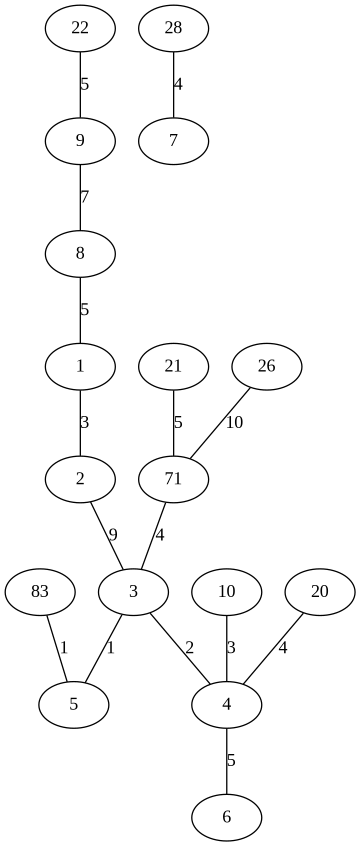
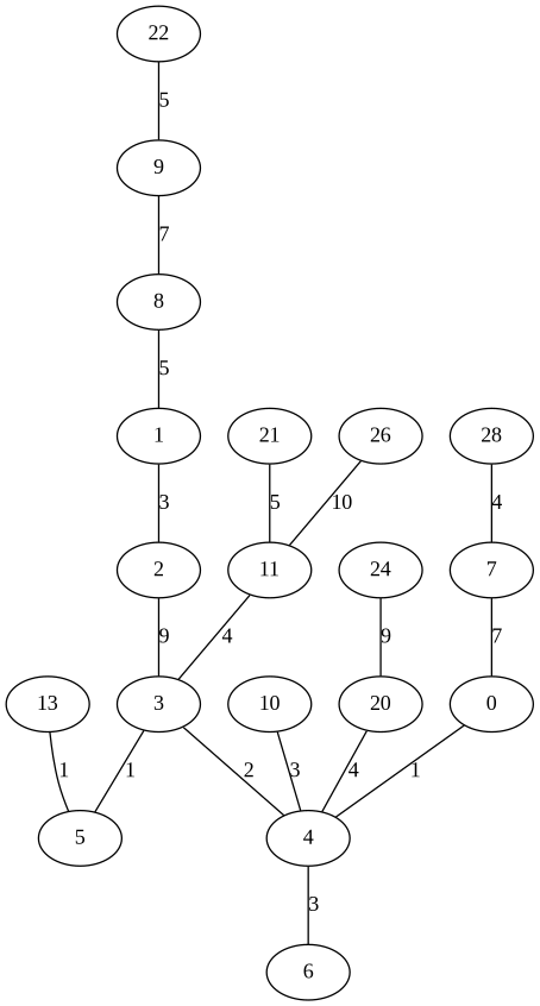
  graph {
    fontname="Liberation Serif"
    node [fontname="Liberation Serif"]
    edge [fontname="Liberation Serif"]
+   n1 [label=0]
    n2 [label=4]
    n3 [label=6]
    n4 [label=2]
    n5 [label=3]
    n6 [label=5]
-   n7 [label=83]
+   n7 [label=13]
    n8 [label=1]
    n9 [label=10]
    n10 [label=28]
    n11 [label=7]
-   n12 [label=71]
+   n12 [label=11]
    n13 [label=20]
    n14 [label=8]
    n15 [label=21]
    n16 [label=22]
    n17 [label=9]
+   n18 [label=24]
    n19 [label=26]
-   n2 -- n3 [label=5]
+   n1 -- n2 [label=1]
+   n2 -- n3 [label=3]
    n4 -- n5 [label=9]
    n5 -- n2 [label=2]
    n5 -- n6 [label=1]
    n7 -- n6 [label=1]
    n8 -- n4 [label=3]
    n9 -- n2 [label=3]
    n10 -- n11 [label=4]
+   n11 -- n1 [label=7]
    n12 -- n5 [label=4]
    n13 -- n2 [label=4]
    n14 -- n8 [label=5]
    n15 -- n12 [label=5]
    n16 -- n17 [label=5]
    n17 -- n14 [label=7]
+   n18 -- n13 [label=9]
    n19 -- n12 [label=10]
  }
